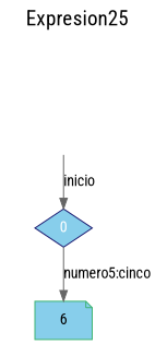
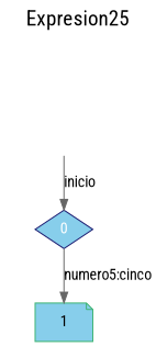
  digraph {
    fontsize=20
    label=Expresion25
    labelloc=t
    rankdir=TB
    fontname="Roboto Condensed"
    node [color=midnightblue style=filled fillcolor=skyblue fontname="Roboto Condensed" fontcolor=white]
    edge [color=gray40 fontname="Roboto Condensed"]
-   1 [color=mediumseagreen shape=note label=6 fontcolor=""]
+   1 [color=mediumseagreen shape=note fontcolor=""]
    secret_node [shape=circle style=invis fillcolor=""]
    0 [shape=diamond]
    secret_node -> 0 [label=inicio]
    0 -> 1 [label="numero5:cinco"]
  }
